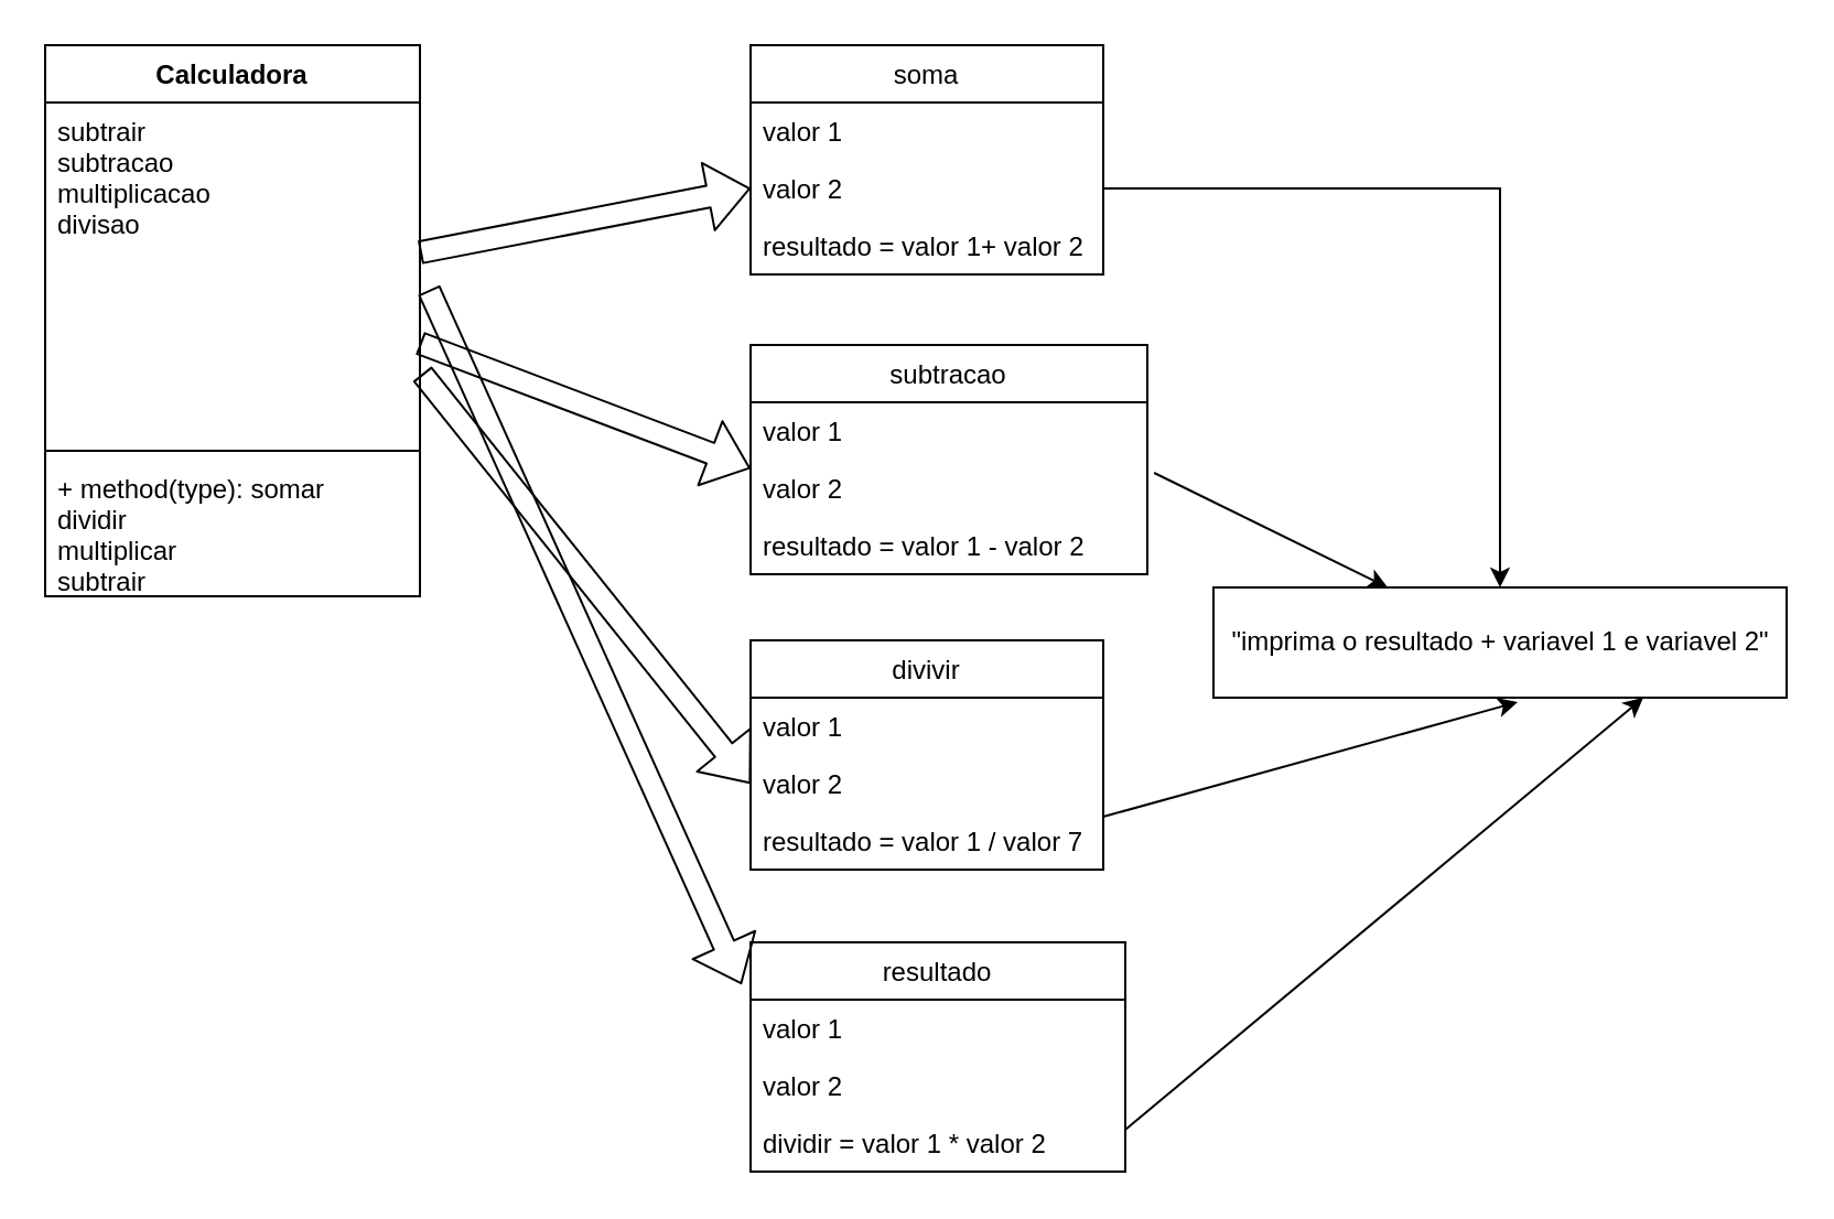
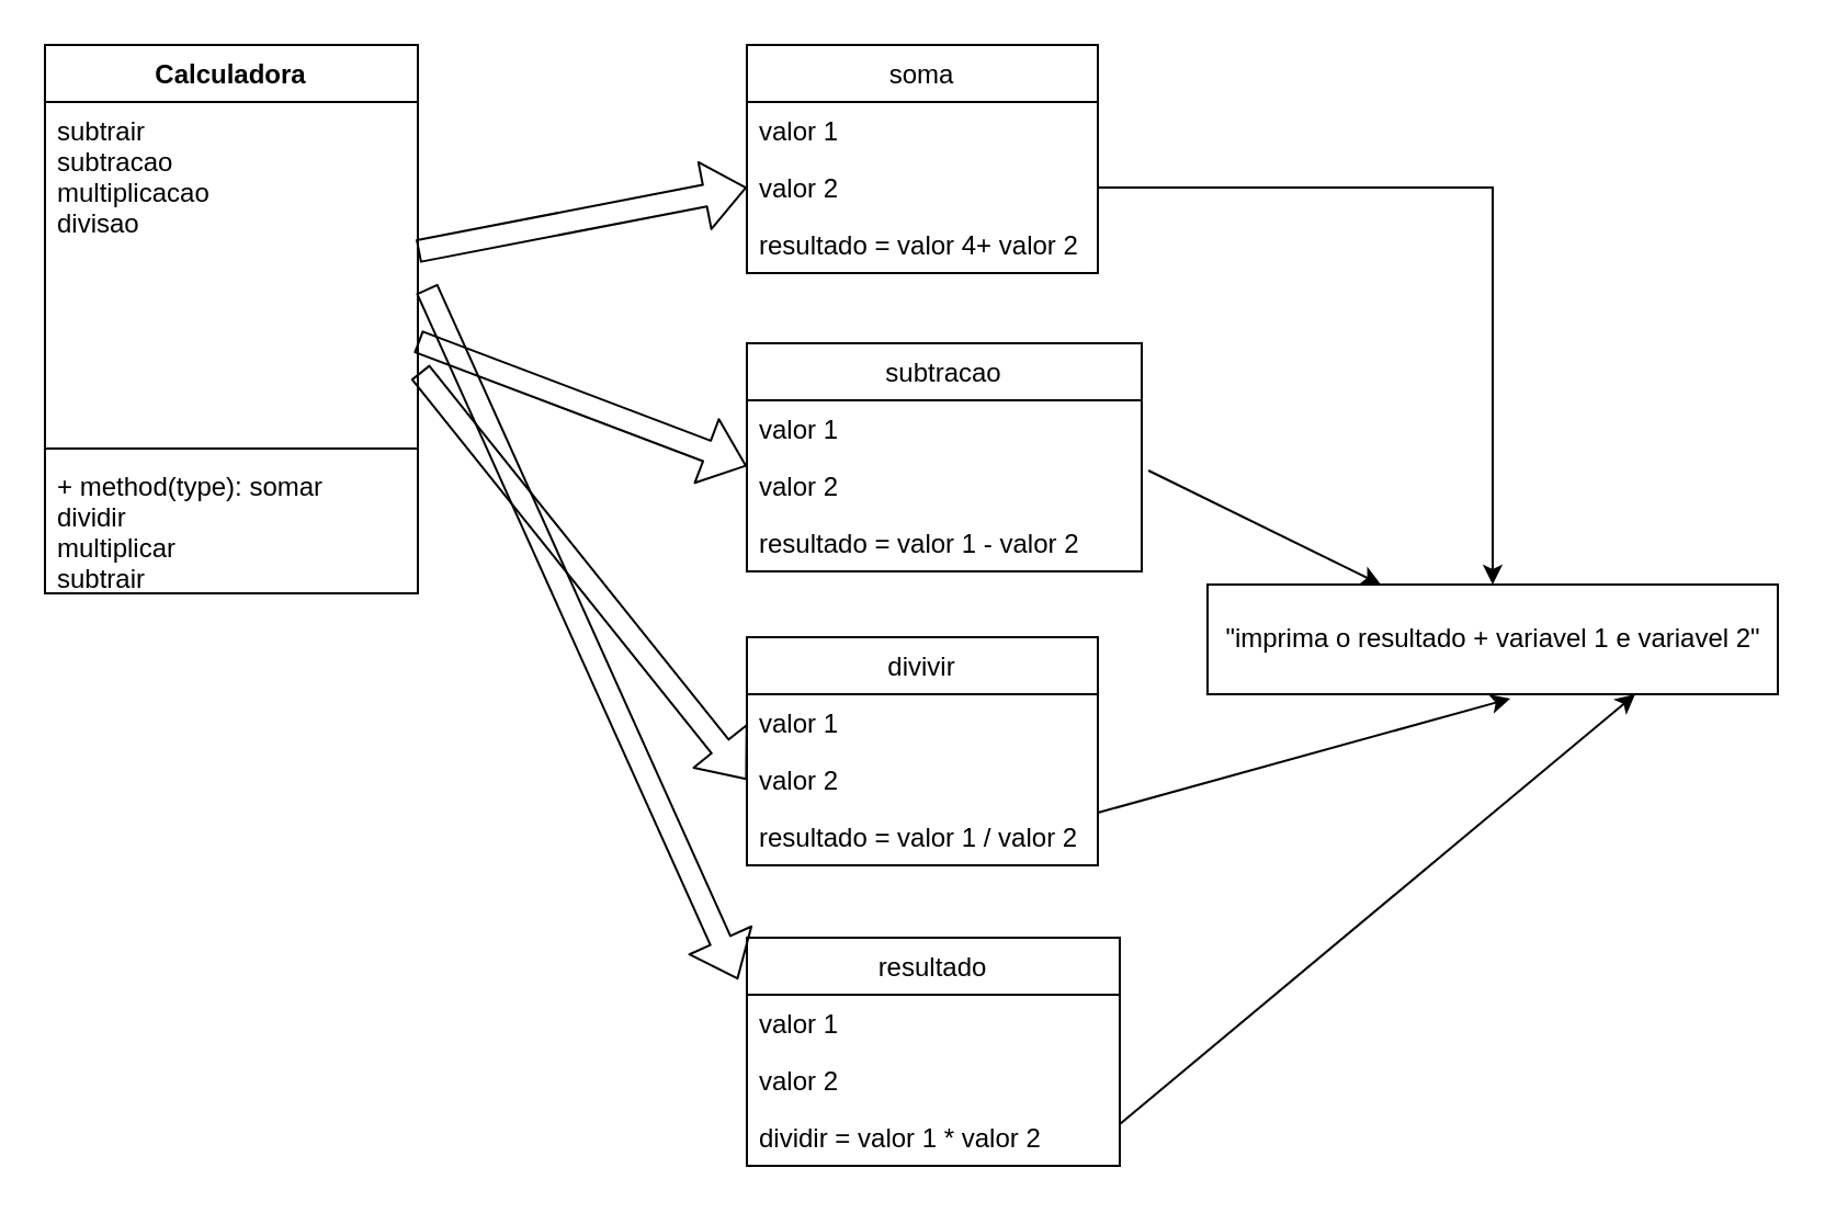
  <mxCell id="0" />
  <mxCell id="1" parent="0" />
  <mxCell id="2" value="Calculadora" style="swimlane;fontStyle=1;align=center;verticalAlign=top;childLayout=stackLayout;horizontal=1;startSize=26;horizontalStack=0;resizeParent=1;resizeParentMax=0;resizeLast=0;collapsible=1;marginBottom=0;" vertex="1" parent="1"><mxGeometry x="20" y="20" width="170" height="250" as="geometry" /></mxCell>
  <mxCell id="3" value="subtrair&#10;subtracao&#10;multiplicacao&#10;divisao" style="text;strokeColor=none;fillColor=none;align=left;verticalAlign=top;spacingLeft=4;spacingRight=4;overflow=hidden;rotatable=0;points=[[0,0.5],[1,0.5]];portConstraint=eastwest;" vertex="1" parent="2"><mxGeometry y="26" width="170" height="154" as="geometry" /></mxCell>
  <mxCell id="4" value="" style="line;strokeWidth=1;fillColor=none;align=left;verticalAlign=middle;spacingTop=-1;spacingLeft=3;spacingRight=3;rotatable=0;labelPosition=right;points=[];portConstraint=eastwest;" vertex="1" parent="2"><mxGeometry y="180" width="170" height="8" as="geometry" /></mxCell>
  <mxCell id="5" value="+ method(type): somar&#10;dividir&#10;multiplicar&#10;subtrair" style="text;strokeColor=none;fillColor=none;align=left;verticalAlign=top;spacingLeft=4;spacingRight=4;overflow=hidden;rotatable=0;points=[[0,0.5],[1,0.5]];portConstraint=eastwest;" vertex="1" parent="2"><mxGeometry y="188" width="170" height="62" as="geometry" /></mxCell>
  <mxCell id="6" value="soma" style="swimlane;fontStyle=0;childLayout=stackLayout;horizontal=1;startSize=26;fillColor=none;horizontalStack=0;resizeParent=1;resizeParentMax=0;resizeLast=0;collapsible=1;marginBottom=0;" vertex="1" parent="1"><mxGeometry x="340" y="20" width="160" height="104" as="geometry" /></mxCell>
  <mxCell id="7" value="valor 1" style="text;strokeColor=none;fillColor=none;align=left;verticalAlign=top;spacingLeft=4;spacingRight=4;overflow=hidden;rotatable=0;points=[[0,0.5],[1,0.5]];portConstraint=eastwest;" vertex="1" parent="6"><mxGeometry y="26" width="160" height="26" as="geometry" /></mxCell>
  <mxCell id="8" value="valor 2" style="text;strokeColor=none;fillColor=none;align=left;verticalAlign=top;spacingLeft=4;spacingRight=4;overflow=hidden;rotatable=0;points=[[0,0.5],[1,0.5]];portConstraint=eastwest;" vertex="1" parent="6"><mxGeometry y="52" width="160" height="26" as="geometry" /></mxCell>
- <mxCell id="9" value="resultado = valor 1+ valor 2" style="text;strokeColor=none;fillColor=none;align=left;verticalAlign=top;spacingLeft=4;spacingRight=4;overflow=hidden;rotatable=0;points=[[0,0.5],[1,0.5]];portConstraint=eastwest;" vertex="1" parent="6"><mxGeometry y="78" width="160" height="26" as="geometry" /></mxCell>
+ <mxCell id="9" value="resultado = valor 4+ valor 2" style="text;strokeColor=none;fillColor=none;align=left;verticalAlign=top;spacingLeft=4;spacingRight=4;overflow=hidden;rotatable=0;points=[[0,0.5],[1,0.5]];portConstraint=eastwest;" vertex="1" parent="6"><mxGeometry y="78" width="160" height="26" as="geometry" /></mxCell>
  <mxCell id="10" value="divivir" style="swimlane;fontStyle=0;childLayout=stackLayout;horizontal=1;startSize=26;fillColor=none;horizontalStack=0;resizeParent=1;resizeParentMax=0;resizeLast=0;collapsible=1;marginBottom=0;" vertex="1" parent="1"><mxGeometry x="340" y="290" width="160" height="104" as="geometry" /></mxCell>
  <mxCell id="11" value="valor 1" style="text;strokeColor=none;fillColor=none;align=left;verticalAlign=top;spacingLeft=4;spacingRight=4;overflow=hidden;rotatable=0;points=[[0,0.5],[1,0.5]];portConstraint=eastwest;" vertex="1" parent="10"><mxGeometry y="26" width="160" height="26" as="geometry" /></mxCell>
  <mxCell id="12" value="valor 2" style="text;strokeColor=none;fillColor=none;align=left;verticalAlign=top;spacingLeft=4;spacingRight=4;overflow=hidden;rotatable=0;points=[[0,0.5],[1,0.5]];portConstraint=eastwest;" vertex="1" parent="10"><mxGeometry y="52" width="160" height="26" as="geometry" /></mxCell>
- <mxCell id="13" value="resultado = valor 1 / valor 7" style="text;strokeColor=none;fillColor=none;align=left;verticalAlign=top;spacingLeft=4;spacingRight=4;overflow=hidden;rotatable=0;points=[[0,0.5],[1,0.5]];portConstraint=eastwest;" vertex="1" parent="10"><mxGeometry y="78" width="160" height="26" as="geometry" /></mxCell>
+ <mxCell id="13" value="resultado = valor 1 / valor 2" style="text;strokeColor=none;fillColor=none;align=left;verticalAlign=top;spacingLeft=4;spacingRight=4;overflow=hidden;rotatable=0;points=[[0,0.5],[1,0.5]];portConstraint=eastwest;" vertex="1" parent="10"><mxGeometry y="78" width="160" height="26" as="geometry" /></mxCell>
  <mxCell id="14" value="subtracao" style="swimlane;fontStyle=0;childLayout=stackLayout;horizontal=1;startSize=26;fillColor=none;horizontalStack=0;resizeParent=1;resizeParentMax=0;resizeLast=0;collapsible=1;marginBottom=0;" vertex="1" parent="1"><mxGeometry x="340" y="156" width="180" height="104" as="geometry" /></mxCell>
  <mxCell id="15" value="valor 1" style="text;strokeColor=none;fillColor=none;align=left;verticalAlign=top;spacingLeft=4;spacingRight=4;overflow=hidden;rotatable=0;points=[[0,0.5],[1,0.5]];portConstraint=eastwest;" vertex="1" parent="14"><mxGeometry y="26" width="180" height="26" as="geometry" /></mxCell>
  <mxCell id="16" value="valor 2" style="text;strokeColor=none;fillColor=none;align=left;verticalAlign=top;spacingLeft=4;spacingRight=4;overflow=hidden;rotatable=0;points=[[0,0.5],[1,0.5]];portConstraint=eastwest;" vertex="1" parent="14"><mxGeometry y="52" width="180" height="26" as="geometry" /></mxCell>
  <mxCell id="17" value="resultado = valor 1 - valor 2" style="text;strokeColor=none;fillColor=none;align=left;verticalAlign=top;spacingLeft=4;spacingRight=4;overflow=hidden;rotatable=0;points=[[0,0.5],[1,0.5]];portConstraint=eastwest;" vertex="1" parent="14"><mxGeometry y="78" width="180" height="26" as="geometry" /></mxCell>
  <mxCell id="18" value="resultado" style="swimlane;fontStyle=0;childLayout=stackLayout;horizontal=1;startSize=26;fillColor=none;horizontalStack=0;resizeParent=1;resizeParentMax=0;resizeLast=0;collapsible=1;marginBottom=0;" vertex="1" parent="1"><mxGeometry x="340" y="427" width="170" height="104" as="geometry" /></mxCell>
  <mxCell id="19" value="valor 1" style="text;strokeColor=none;fillColor=none;align=left;verticalAlign=top;spacingLeft=4;spacingRight=4;overflow=hidden;rotatable=0;points=[[0,0.5],[1,0.5]];portConstraint=eastwest;" vertex="1" parent="18"><mxGeometry y="26" width="170" height="26" as="geometry" /></mxCell>
  <mxCell id="20" value="valor 2" style="text;strokeColor=none;fillColor=none;align=left;verticalAlign=top;spacingLeft=4;spacingRight=4;overflow=hidden;rotatable=0;points=[[0,0.5],[1,0.5]];portConstraint=eastwest;" vertex="1" parent="18"><mxGeometry y="52" width="170" height="26" as="geometry" /></mxCell>
  <mxCell id="21" value="dividir = valor 1 * valor 2" style="text;strokeColor=none;fillColor=none;align=left;verticalAlign=top;spacingLeft=4;spacingRight=4;overflow=hidden;rotatable=0;points=[[0,0.5],[1,0.5]];portConstraint=eastwest;" vertex="1" parent="18"><mxGeometry y="78" width="170" height="26" as="geometry" /></mxCell>
  <mxCell id="22" value="" style="shape=flexArrow;endArrow=classic;html=1;entryX=0;entryY=0.5;entryDx=0;entryDy=0;" edge="1" parent="1" target="8"><mxGeometry width="50" height="50" relative="1" as="geometry"><mxPoint x="190" y="114" as="sourcePoint" /><mxPoint x="240" y="64" as="targetPoint" /></mxGeometry></mxCell>
  <mxCell id="23" value="" style="shape=flexArrow;endArrow=classic;html=1;entryX=0;entryY=0.154;entryDx=0;entryDy=0;entryPerimeter=0;" edge="1" parent="1" source="3" target="16"><mxGeometry width="50" height="50" relative="1" as="geometry"><mxPoint x="200" y="190" as="sourcePoint" /><mxPoint x="250" y="140" as="targetPoint" /></mxGeometry></mxCell>
  <mxCell id="24" value="" style="shape=flexArrow;endArrow=classic;html=1;entryX=-0.024;entryY=0.183;entryDx=0;entryDy=0;entryPerimeter=0;exitX=1.024;exitY=0.552;exitDx=0;exitDy=0;exitPerimeter=0;" edge="1" parent="1" source="3" target="18"><mxGeometry width="50" height="50" relative="1" as="geometry"><mxPoint x="50" y="340" as="sourcePoint" /><mxPoint x="80" y="370" as="targetPoint" /></mxGeometry></mxCell>
  <mxCell id="25" value="" style="shape=flexArrow;endArrow=classic;html=1;entryX=0;entryY=0.5;entryDx=0;entryDy=0;exitX=1.006;exitY=0.799;exitDx=0;exitDy=0;exitPerimeter=0;" edge="1" parent="1" source="3" target="12"><mxGeometry width="50" height="50" relative="1" as="geometry"><mxPoint x="190" y="140" as="sourcePoint" /><mxPoint x="280" y="230" as="targetPoint" /></mxGeometry></mxCell>
  <mxCell id="26" value="&quot;imprima o resultado + variavel 1 e variavel 2&quot;" style="html=1;" vertex="1" parent="1"><mxGeometry x="550" y="266" width="260" height="50" as="geometry" /></mxCell>
  <mxCell id="27" style="edgeStyle=orthogonalEdgeStyle;rounded=0;orthogonalLoop=1;jettySize=auto;html=1;exitX=1;exitY=0.5;exitDx=0;exitDy=0;" edge="1" parent="1" source="8" target="26"><mxGeometry relative="1" as="geometry"><mxPoint x="680" y="170" as="targetPoint" /></mxGeometry></mxCell>
  <mxCell id="28" value="" style="endArrow=classic;html=1;exitX=1.017;exitY=0.231;exitDx=0;exitDy=0;exitPerimeter=0;" edge="1" parent="1" source="16" target="26"><mxGeometry width="50" height="50" relative="1" as="geometry"><mxPoint x="550" y="220" as="sourcePoint" /><mxPoint x="600" y="170" as="targetPoint" /></mxGeometry></mxCell>
  <mxCell id="29" value="" style="endArrow=classic;html=1;entryX=0.531;entryY=1.04;entryDx=0;entryDy=0;entryPerimeter=0;" edge="1" parent="1" target="26"><mxGeometry width="50" height="50" relative="1" as="geometry"><mxPoint x="500" y="370" as="sourcePoint" /><mxPoint x="550" y="320" as="targetPoint" /></mxGeometry></mxCell>
  <mxCell id="30" value="" style="endArrow=classic;html=1;entryX=0.75;entryY=1;entryDx=0;entryDy=0;" edge="1" parent="1" target="26"><mxGeometry width="50" height="50" relative="1" as="geometry"><mxPoint x="510" y="512" as="sourcePoint" /><mxPoint x="698.06" y="460" as="targetPoint" /></mxGeometry></mxCell>
